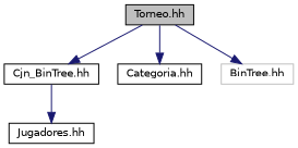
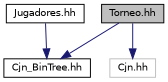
  digraph {
    node [color=black fillcolor=white fontname=Helvetica fontsize=10 shape=record style=filled]
    edge [color=midnightblue fontname=Helvetica fontsize=10 labelfontname=Helvetica labelfontsize=10 style=solid]
    n1 [fillcolor=grey75 fontcolor=black height=0.2 label="Torneo.hh" width=0.4]
    n2 [height=0.2 label="Cjn_BinTree.hh" width=0.4]
-   n3 [height=0.2 label="Categoria.hh" width=0.4]
-   n4 [color=grey75 height=0.2 label="BinTree.hh" width=0.4]
+   n4 [color=grey75 height=0.2 label="Cjn.hh" width=0.4]
    n5 [height=0.2 label="Jugadores.hh" width=0.4]
    n1 -> n2
-   n1 -> n3
    n1 -> n4
-   n2 -> n5
+   n5 -> n2
  }
